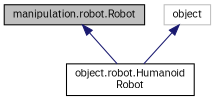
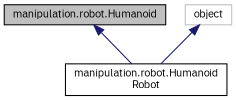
  digraph {
    fontname="IBM Plex Sans"
    node [color=black fillcolor=white fontname="IBM Plex Sans" fontsize=10 shape=record style=filled]
    edge [color=midnightblue dir=back fontname="IBM Plex Sans" fontsize=10 labelfontname=FreeSans labelfontsize=10 style=solid]
-   n1 [fillcolor=grey75 fontcolor=black height=0.2 label="manipulation.robot.Robot" width=0.4]
-   n2 [height=0.2 label="object.robot.Humanoid\lRobot" width=0.4]
+   n1 [fillcolor=grey75 fontcolor=black height=0.2 label="manipulation.robot.Humanoid" width=0.4]
+   n2 [height=0.2 label="manipulation.robot.Humanoid\lRobot" width=0.4]
    n3 [color=grey75 height=0.2 label=object width=0.4]
    n1 -> n2
    n3 -> n2
  }
